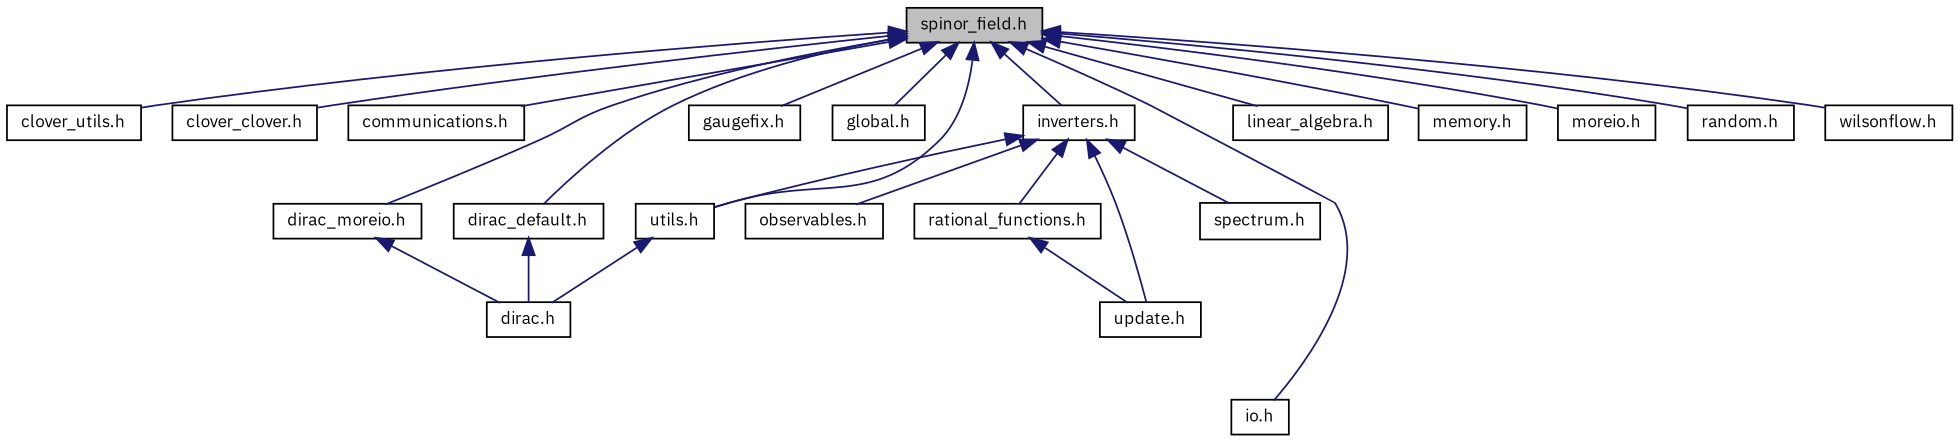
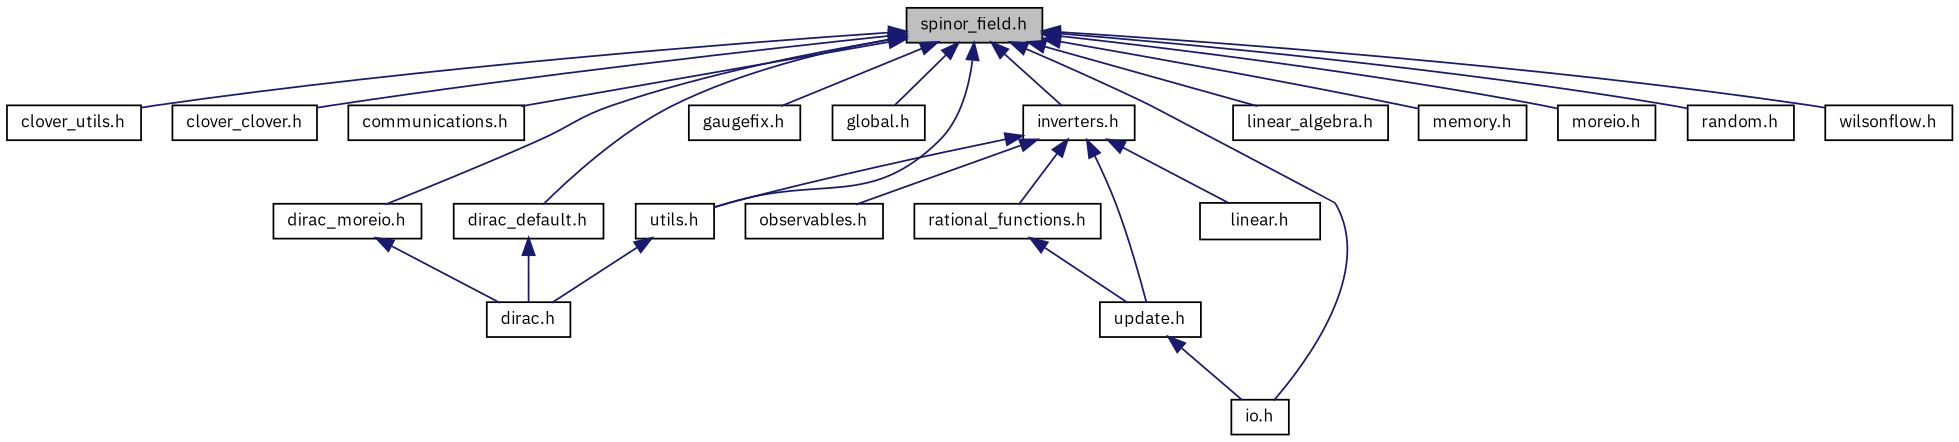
  digraph {
    fontname="IBM Plex Sans"
    node [color=black fillcolor=white fontname="IBM Plex Sans" fontsize=10 shape=record style=filled]
    edge [color=midnightblue dir=back fontname="IBM Plex Sans" fontsize=10 labelfontname=Helvetica labelfontsize=10 style=solid]
    n1 [fillcolor=grey75 fontcolor=black height=0.2 label="spinor_field.h" width=0.4]
    n2 [height=0.2 label="clover_utils.h" width=0.4]
    n3 [height=0.2 label="clover_clover.h" width=0.4]
    n4 [height=0.2 label="communications.h" width=0.4]
    n5 [height=0.2 label="dirac_moreio.h" width=0.4]
    n6 [height=0.2 label="dirac_default.h" width=0.4]
    n7 [height=0.2 label="gaugefix.h" width=0.4]
    n8 [height=0.2 label="global.h" width=0.4]
    n9 [height=0.2 label="inverters.h" width=0.4]
    n10 [height=0.2 label="io.h" width=0.4]
    n11 [height=0.2 label="utils.h" width=0.4]
    n12 [height=0.2 label="linear_algebra.h" width=0.4]
    n13 [height=0.2 label="memory.h" width=0.4]
    n14 [height=0.2 label="moreio.h" width=0.4]
    n15 [height=0.2 label="random.h" width=0.4]
    n16 [height=0.2 label="wilsonflow.h" width=0.4]
    n17 [height=0.2 label="dirac.h" width=0.4]
    n18 [height=0.2 label="observables.h" width=0.4]
    n19 [height=0.2 label="rational_functions.h" width=0.4]
    n20 [height=0.2 label="update.h" width=0.4]
-   n21 [height=0.2 label="spectrum.h" width=0.4]
+   n21 [height=0.2 label="linear.h" width=0.4]
    n1 -> n2
    n1 -> n3
    n1 -> n4
    n1 -> n5
    n1 -> n6
    n1 -> n7
    n1 -> n8
    n1 -> n9
    n1 -> n10
    n1 -> n11
    n1 -> n12
    n1 -> n13
    n1 -> n14
    n1 -> n15
    n1 -> n16
    n5 -> n17
    n6 -> n17
    n9 -> n11
    n9 -> n18
    n9 -> n19
    n9 -> n20
    n9 -> n21
    n11 -> n17
    n19 -> n20
+   n20 -> n10
  }
